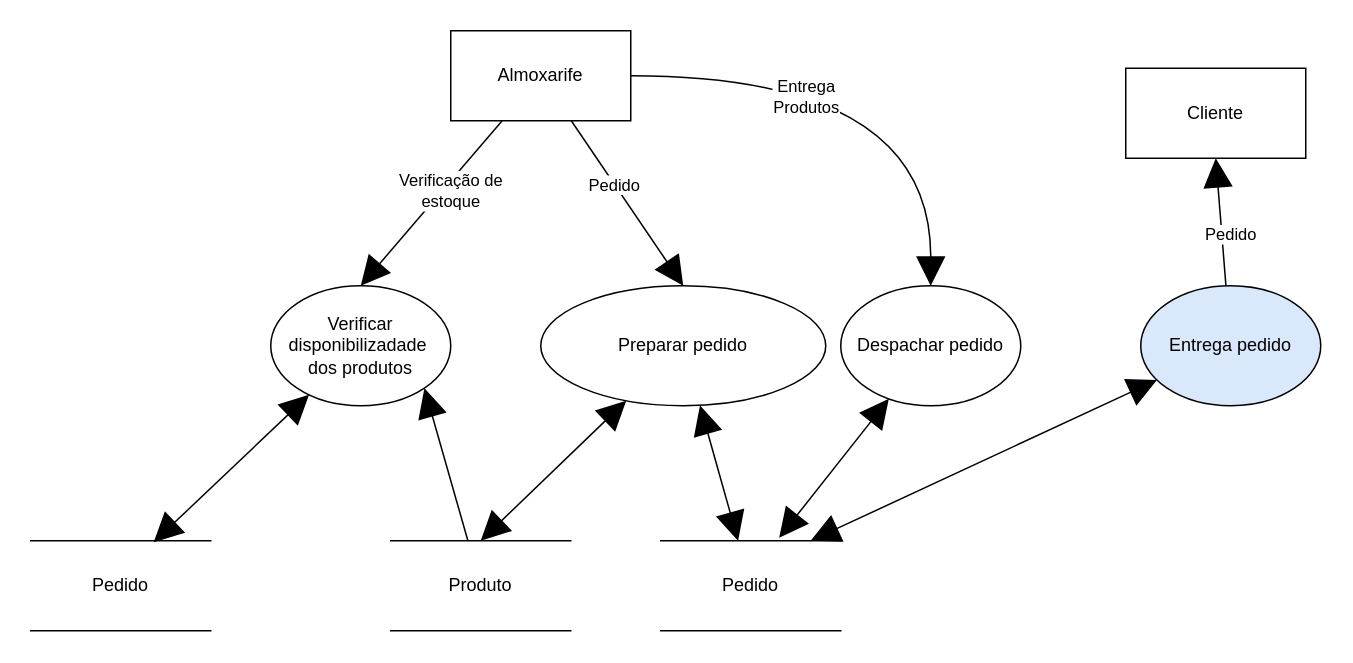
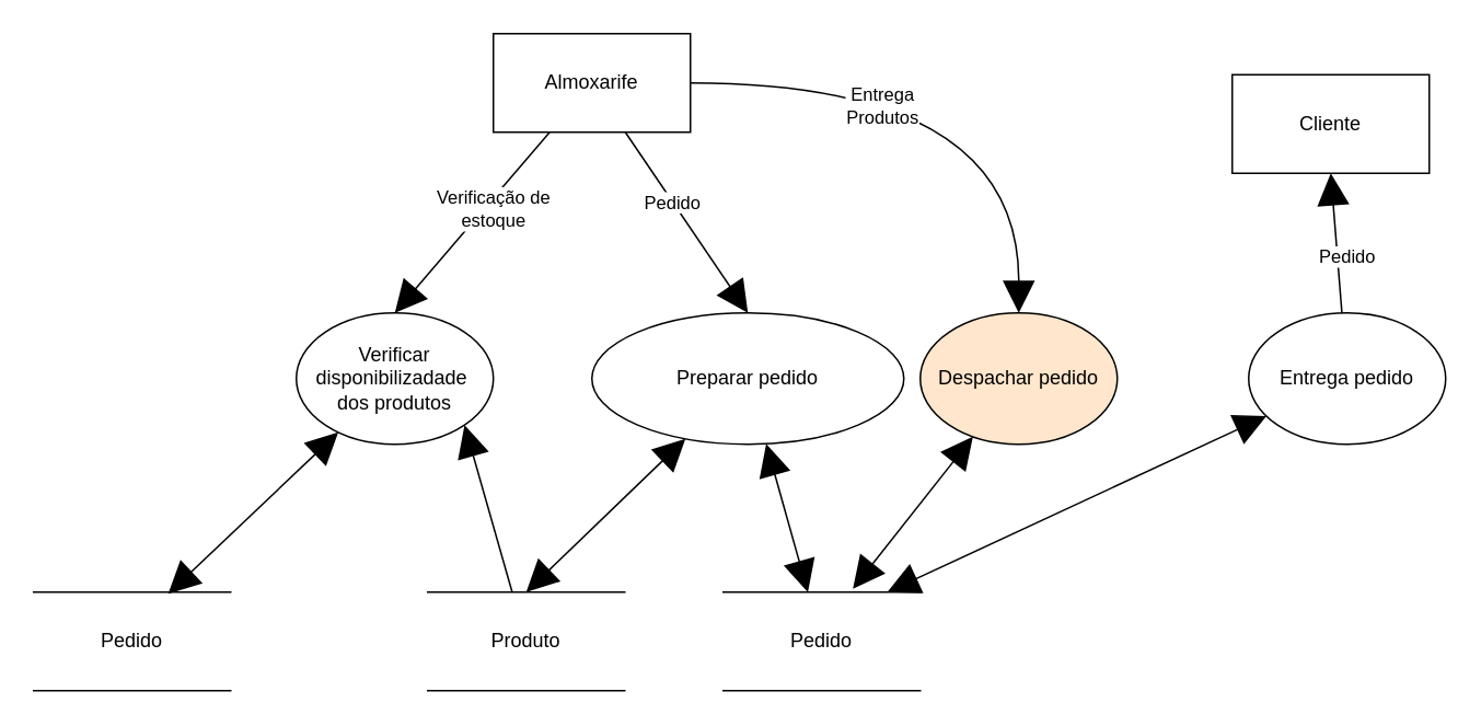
  <mxCell id="0" />
  <mxCell id="1" parent="0" />
  <mxCell id="2" value="Pedido" style="shape=partialRectangle;whiteSpace=wrap;html=1;left=0;right=0;fillColor=none;" vertex="1" parent="1"><mxGeometry x="20" y="360" width="120" height="60" as="geometry" /></mxCell>
  <mxCell id="3" style="rounded=0;orthogonalLoop=1;jettySize=auto;html=1;entryX=0.5;entryY=0;entryDx=0;entryDy=0;startArrow=none;startFill=0;startSize=17;endArrow=block;endFill=1;endSize=17;" edge="1" parent="1" source="7" target="9"><mxGeometry relative="1" as="geometry" /></mxCell>
  <mxCell id="4" value="Verificação de&lt;br&gt;estoque" style="edgeLabel;html=1;align=center;verticalAlign=middle;resizable=0;points=[];" vertex="1" connectable="0" parent="3"><mxGeometry x="-0.203" y="4" relative="1" as="geometry"><mxPoint as="offset" /></mxGeometry></mxCell>
  <mxCell id="5" style="edgeStyle=none;rounded=0;orthogonalLoop=1;jettySize=auto;html=1;entryX=0.5;entryY=0;entryDx=0;entryDy=0;startArrow=none;startFill=0;startSize=17;endArrow=block;endFill=1;endSize=17;" edge="1" parent="1" source="7" target="13"><mxGeometry relative="1" as="geometry" /></mxCell>
  <mxCell id="6" value="Pedido" style="edgeLabel;html=1;align=center;verticalAlign=middle;resizable=0;points=[];" vertex="1" connectable="0" parent="5"><mxGeometry x="-0.235" relative="1" as="geometry"><mxPoint as="offset" /></mxGeometry></mxCell>
  <mxCell id="7" value="Almoxarife" style="rounded=0;whiteSpace=wrap;html=1;" vertex="1" parent="1"><mxGeometry x="300" y="20" width="120" height="60" as="geometry" /></mxCell>
  <mxCell id="8" style="rounded=0;orthogonalLoop=1;jettySize=auto;html=1;entryX=0.683;entryY=0.017;entryDx=0;entryDy=0;entryPerimeter=0;startArrow=block;startFill=1;startSize=17;endArrow=block;endFill=1;endSize=17;" edge="1" parent="1" source="9" target="2"><mxGeometry relative="1" as="geometry" /></mxCell>
  <mxCell id="9" value="Verificar disponibilizadade&amp;nbsp;&lt;br&gt;dos produtos" style="ellipse;whiteSpace=wrap;html=1;" vertex="1" parent="1"><mxGeometry x="180" y="190" width="120" height="80" as="geometry" /></mxCell>
  <mxCell id="10" style="edgeStyle=none;rounded=0;orthogonalLoop=1;jettySize=auto;html=1;entryX=1;entryY=1;entryDx=0;entryDy=0;startArrow=none;startFill=0;startSize=17;endArrow=block;endFill=1;endSize=17;" edge="1" parent="1" source="11" target="9"><mxGeometry relative="1" as="geometry" /></mxCell>
  <mxCell id="11" value="Produto" style="shape=partialRectangle;whiteSpace=wrap;html=1;left=0;right=0;fillColor=none;" vertex="1" parent="1"><mxGeometry x="260" y="360" width="120" height="60" as="geometry" /></mxCell>
  <mxCell id="12" style="edgeStyle=none;rounded=0;orthogonalLoop=1;jettySize=auto;html=1;entryX=0.5;entryY=0;entryDx=0;entryDy=0;startArrow=block;startFill=1;startSize=17;endArrow=block;endFill=1;endSize=17;" edge="1" parent="1" source="13" target="11"><mxGeometry relative="1" as="geometry" /></mxCell>
  <mxCell id="13" value="Preparar pedido" style="ellipse;whiteSpace=wrap;html=1;" vertex="1" parent="1"><mxGeometry x="360" y="190" width="190" height="80" as="geometry" /></mxCell>
  <mxCell id="14" style="edgeStyle=none;rounded=0;orthogonalLoop=1;jettySize=auto;html=1;startArrow=block;startFill=1;startSize=17;endArrow=block;endFill=1;endSize=17;" edge="1" parent="1" source="15" target="13"><mxGeometry relative="1" as="geometry" /></mxCell>
  <mxCell id="15" value="Pedido" style="shape=partialRectangle;whiteSpace=wrap;html=1;left=0;right=0;fillColor=none;" vertex="1" parent="1"><mxGeometry x="440" y="360" width="120" height="60" as="geometry" /></mxCell>
  <mxCell id="16" style="edgeStyle=orthogonalEdgeStyle;rounded=0;orthogonalLoop=1;jettySize=auto;html=1;entryX=1;entryY=0.5;entryDx=0;entryDy=0;startArrow=block;startFill=1;startSize=17;endArrow=none;endFill=0;endSize=17;curved=1;" edge="1" parent="1" source="19" target="7"><mxGeometry relative="1" as="geometry"><Array as="points"><mxPoint x="620" y="50" /></Array></mxGeometry></mxCell>
  <mxCell id="17" value="Entrega &lt;br&gt;Produtos" style="edgeLabel;html=1;align=center;verticalAlign=middle;resizable=0;points=[];" vertex="1" connectable="0" parent="16"><mxGeometry x="0.318" y="13" relative="1" as="geometry"><mxPoint as="offset" /></mxGeometry></mxCell>
  <mxCell id="18" style="rounded=0;orthogonalLoop=1;jettySize=auto;html=1;entryX=0.658;entryY=-0.033;entryDx=0;entryDy=0;entryPerimeter=0;startArrow=block;startFill=1;startSize=17;endArrow=block;endFill=1;endSize=17;strokeColor=#000000;" edge="1" parent="1" source="19" target="15"><mxGeometry relative="1" as="geometry" /></mxCell>
- <mxCell id="19" value="Despachar pedido" style="ellipse;whiteSpace=wrap;html=1;" vertex="1" parent="1"><mxGeometry x="560" y="190" width="120" height="80" as="geometry" /></mxCell>
+ <mxCell id="19" value="Despachar pedido" style="ellipse;whiteSpace=wrap;html=1;fillColor=#ffe6cc;" vertex="1" parent="1"><mxGeometry x="560" y="190" width="120" height="80" as="geometry" /></mxCell>
  <mxCell id="20" style="edgeStyle=none;rounded=0;orthogonalLoop=1;jettySize=auto;html=1;entryX=0.5;entryY=1;entryDx=0;entryDy=0;startArrow=none;startFill=0;startSize=17;endArrow=block;endFill=1;endSize=17;strokeColor=#000000;" edge="1" parent="1" source="23" target="24"><mxGeometry relative="1" as="geometry" /></mxCell>
  <mxCell id="21" value="Pedido" style="edgeLabel;html=1;align=center;verticalAlign=middle;resizable=0;points=[];" vertex="1" connectable="0" parent="20"><mxGeometry x="-0.2" y="-5" relative="1" as="geometry"><mxPoint as="offset" /></mxGeometry></mxCell>
  <mxCell id="22" style="edgeStyle=none;rounded=0;orthogonalLoop=1;jettySize=auto;html=1;entryX=0.833;entryY=0;entryDx=0;entryDy=0;entryPerimeter=0;startArrow=block;startFill=1;startSize=17;endArrow=block;endFill=1;endSize=17;strokeColor=#000000;" edge="1" parent="1" source="23" target="15"><mxGeometry relative="1" as="geometry" /></mxCell>
- <mxCell id="23" value="Entrega pedido" style="ellipse;whiteSpace=wrap;html=1;fillColor=#dae8fc;" vertex="1" parent="1"><mxGeometry x="760" y="190" width="120" height="80" as="geometry" /></mxCell>
+ <mxCell id="23" value="Entrega pedido" style="ellipse;whiteSpace=wrap;html=1;" vertex="1" parent="1"><mxGeometry x="760" y="190" width="120" height="80" as="geometry" /></mxCell>
  <mxCell id="24" value="Cliente" style="rounded=0;whiteSpace=wrap;html=1;" vertex="1" parent="1"><mxGeometry x="750" y="45" width="120" height="60" as="geometry" /></mxCell>
